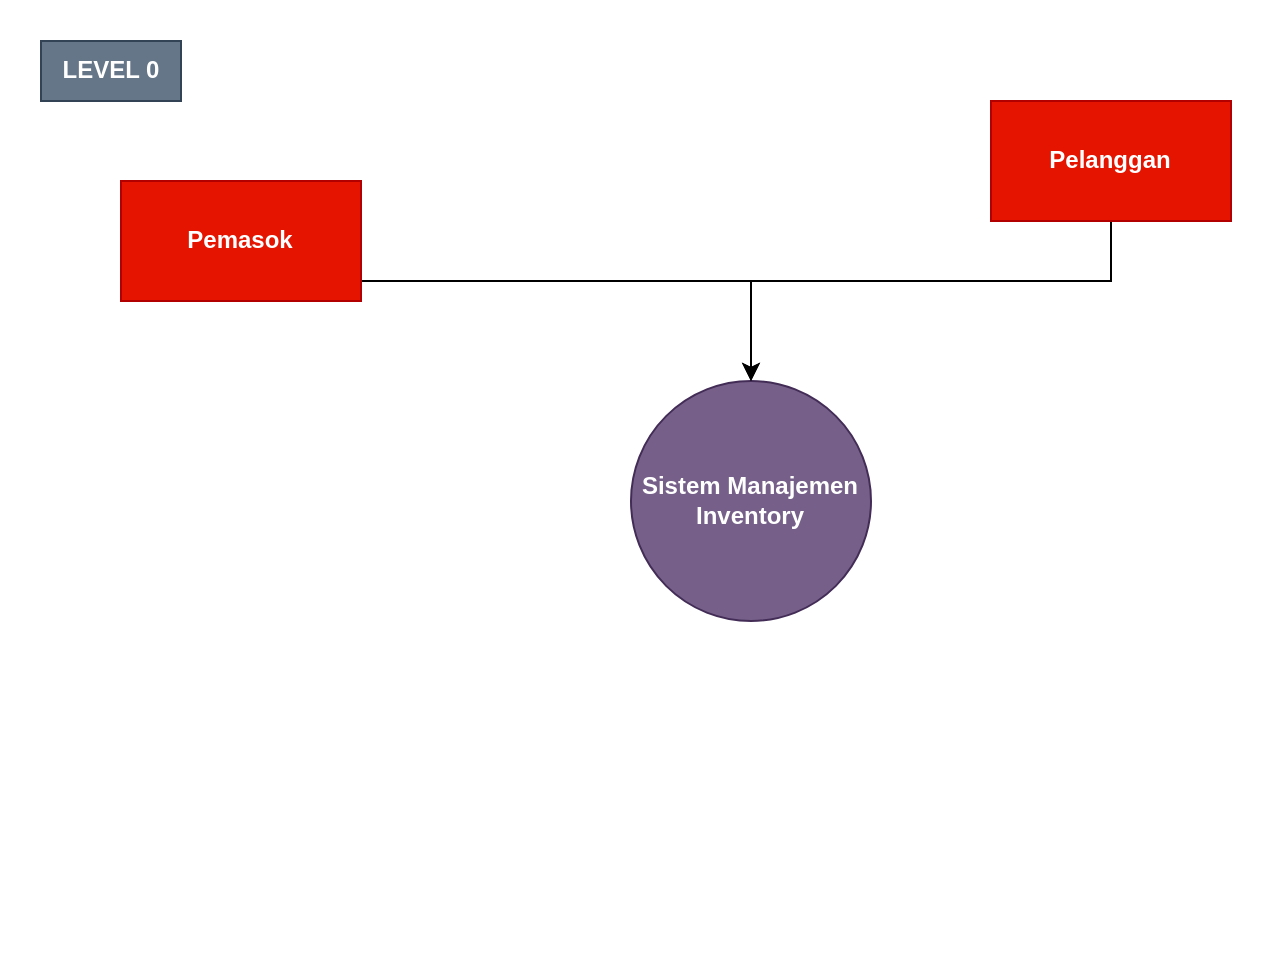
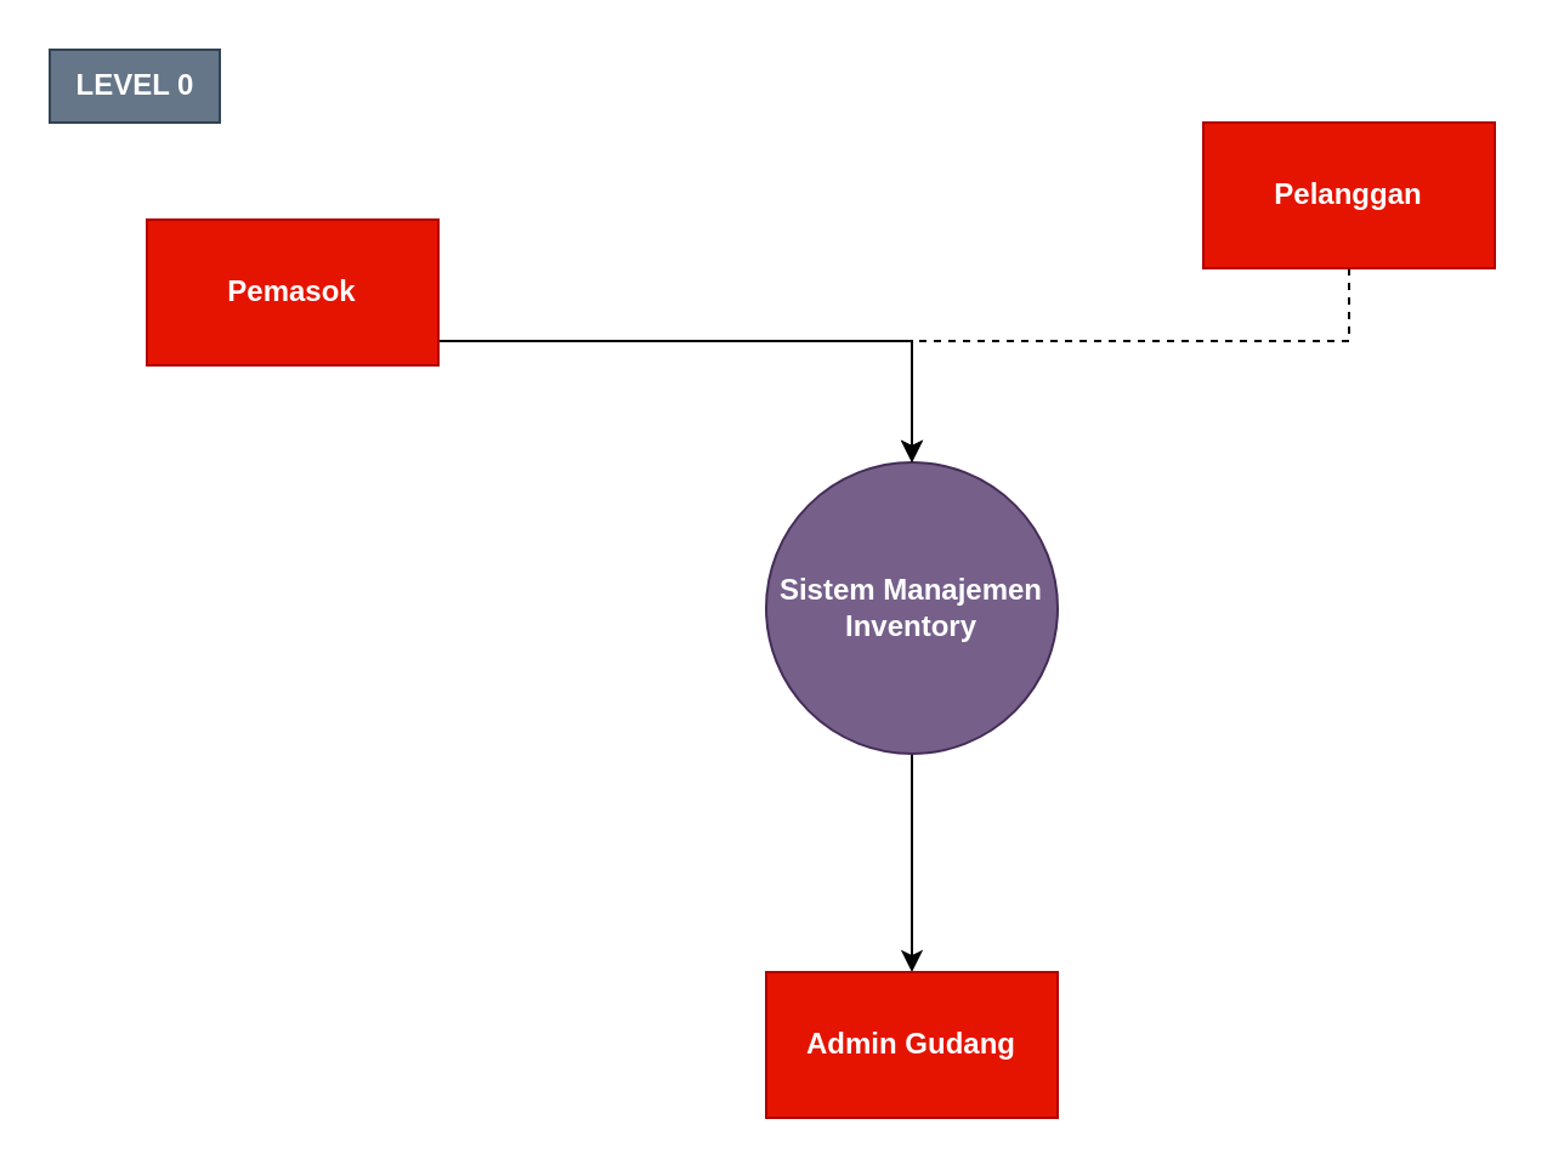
  <mxCell id="0" />
  <mxCell id="1" parent="0" />
  <mxCell id="2" value="&lt;b&gt;LEVEL 0&lt;/b&gt;" style="text;html=1;align=center;verticalAlign=middle;resizable=0;points=[];autosize=1;strokeColor=#314354;fillColor=#647687;fontColor=#ffffff;" parent="1" vertex="1"><mxGeometry x="20" y="20" width="70" height="30" as="geometry" /></mxCell>
+ <mxCell id="3" value="" style="edgeStyle=orthogonalEdgeStyle;rounded=0;orthogonalLoop=1;jettySize=auto;html=1;" parent="1" source="4" target="9" edge="1"><mxGeometry relative="1" as="geometry" /></mxCell>
  <mxCell id="4" value="&lt;b&gt;Sistem Manajemen Inventory&lt;/b&gt;" style="ellipse;whiteSpace=wrap;html=1;aspect=fixed;fillColor=#76608a;fontColor=#ffffff;strokeColor=#432D57;" parent="1" vertex="1"><mxGeometry x="315" y="190" width="120" height="120" as="geometry" /></mxCell>
- <mxCell id="5" style="edgeStyle=orthogonalEdgeStyle;rounded=0;orthogonalLoop=1;jettySize=auto;html=1;entryX=0.5;entryY=0;entryDx=0;entryDy=0;" parent="1" source="6" target="4" edge="1"><mxGeometry relative="1" as="geometry"><Array as="points"><mxPoint x="555" y="140" /><mxPoint x="375" y="140" /></Array></mxGeometry></mxCell>
+ <mxCell id="5" style="edgeStyle=orthogonalEdgeStyle;rounded=0;orthogonalLoop=1;jettySize=auto;html=1;entryX=0.5;entryY=0;entryDx=0;entryDy=0;dashed=1;" parent="1" source="6" target="4" edge="1"><mxGeometry relative="1" as="geometry"><Array as="points"><mxPoint x="555" y="140" /><mxPoint x="375" y="140" /></Array></mxGeometry></mxCell>
  <mxCell id="6" value="&lt;b&gt;Pelanggan&lt;/b&gt;" style="rounded=0;whiteSpace=wrap;html=1;fillColor=#e51400;fontColor=#ffffff;strokeColor=#B20000;" parent="1" vertex="1"><mxGeometry x="495" y="50" width="120" height="60" as="geometry" /></mxCell>
  <mxCell id="7" style="edgeStyle=orthogonalEdgeStyle;rounded=0;orthogonalLoop=1;jettySize=auto;html=1;" parent="1" source="8" edge="1"><mxGeometry relative="1" as="geometry"><mxPoint x="375" y="190" as="targetPoint" /><Array as="points"><mxPoint x="215" y="140" /><mxPoint x="376" y="140" /></Array></mxGeometry></mxCell>
  <mxCell id="8" value="&lt;b&gt;Pemasok&lt;/b&gt;" style="rounded=0;whiteSpace=wrap;html=1;fillColor=#e51400;fontColor=#ffffff;strokeColor=#B20000;" parent="1" vertex="1"><mxGeometry x="60" y="90" width="120" height="60" as="geometry" /></mxCell>
+ <mxCell id="9" value="&lt;b&gt;Admin Gudang&lt;/b&gt;" style="rounded=0;whiteSpace=wrap;html=1;fillColor=#e51400;fontColor=#ffffff;strokeColor=#B20000;" parent="1" vertex="1"><mxGeometry x="315" y="400" width="120" height="60" as="geometry" /></mxCell>
